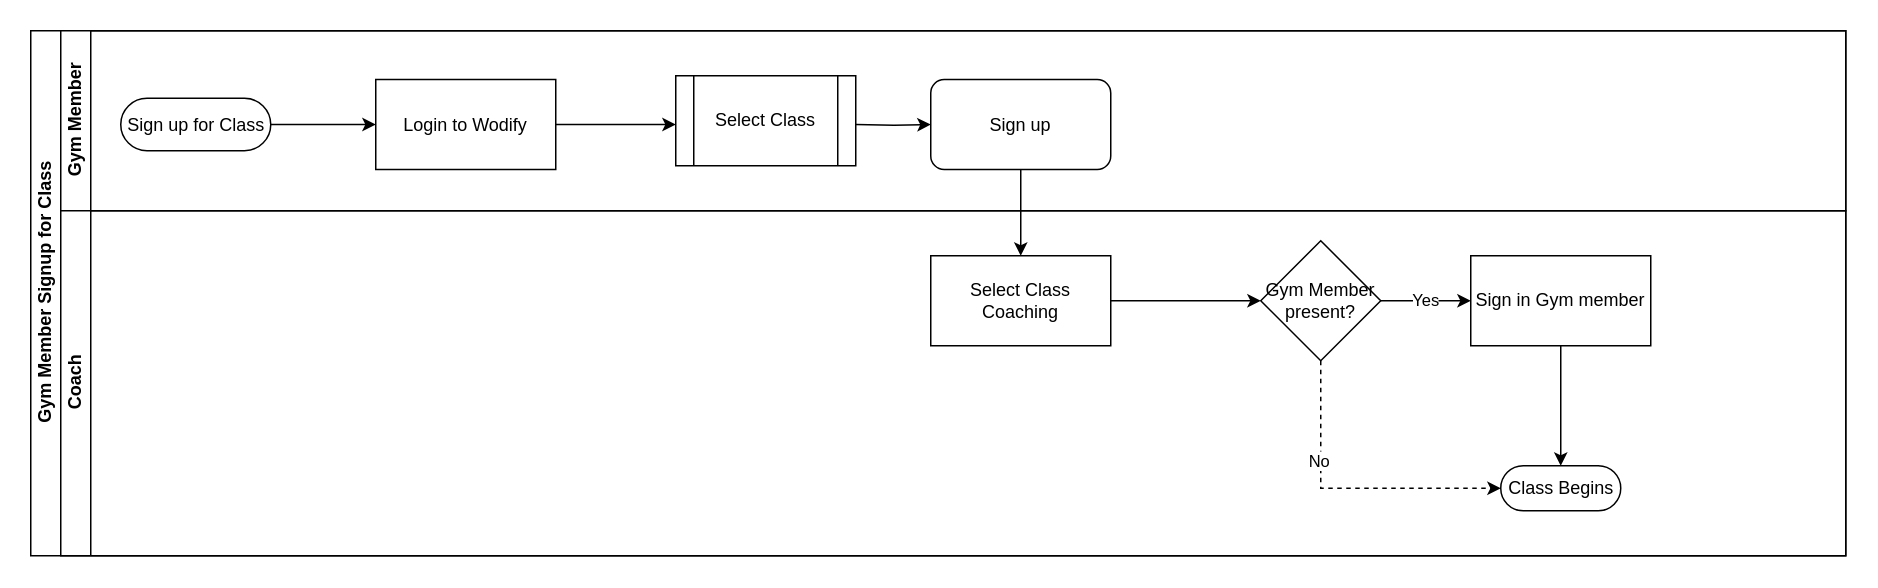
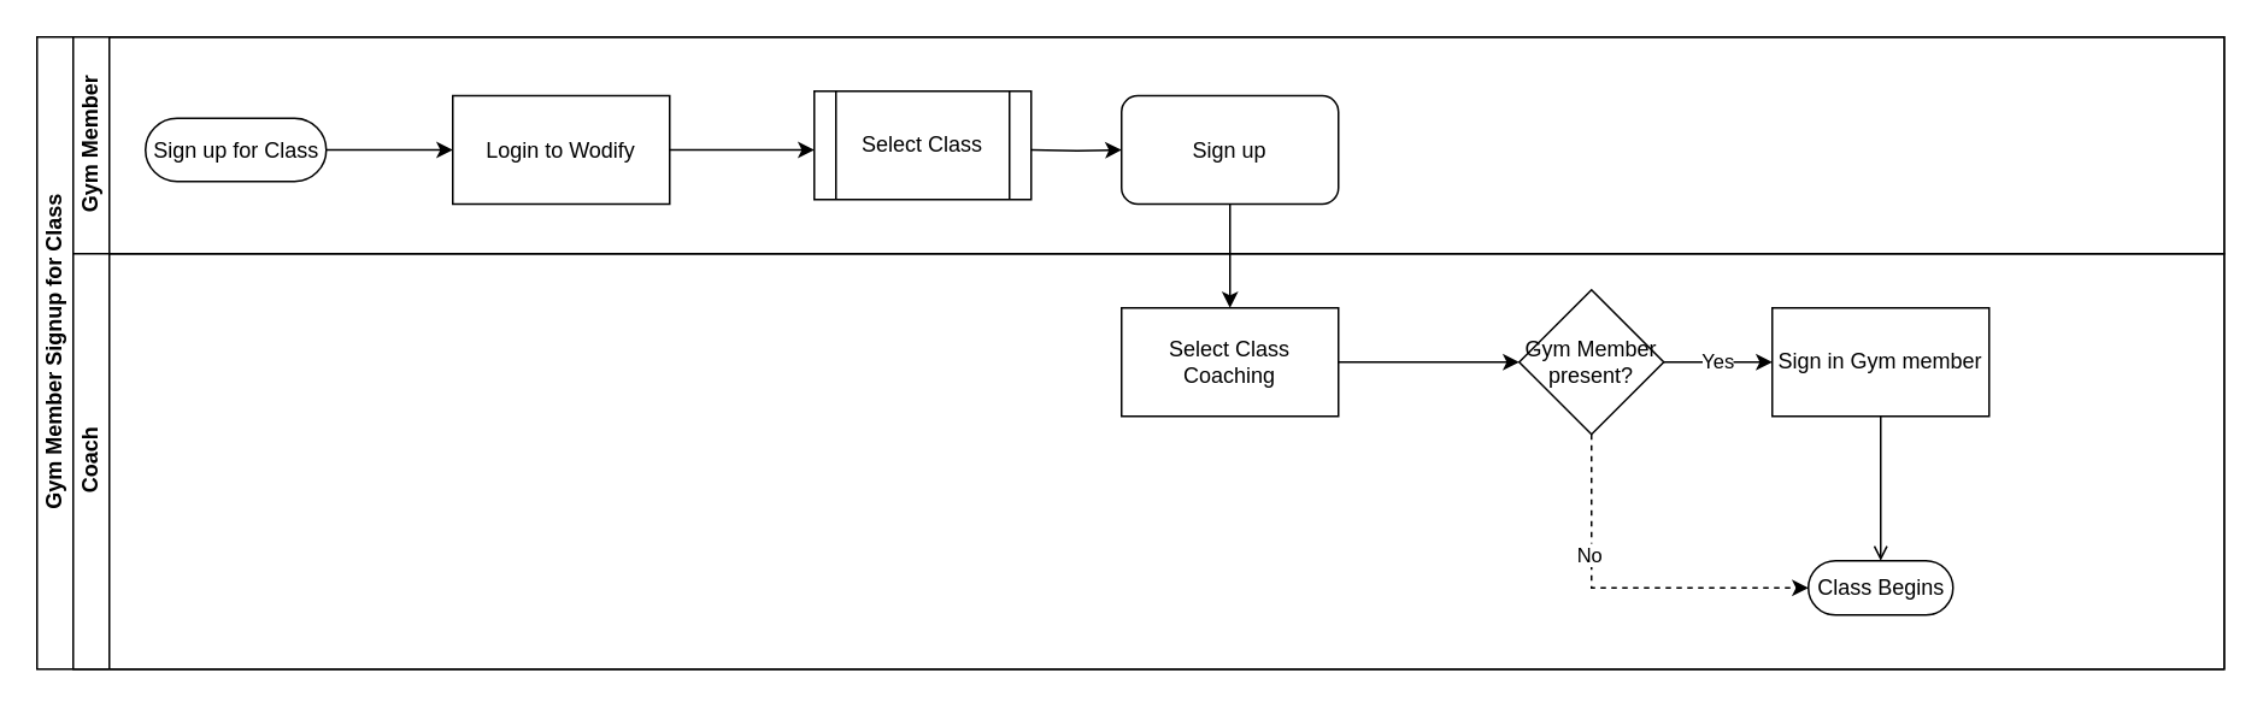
  <mxCell id="0" />
  <mxCell id="1" parent="0" />
  <mxCell id="2" value="Gym Member Signup for Class" style="swimlane;html=1;childLayout=stackLayout;resizeParent=1;resizeParentMax=0;horizontal=0;startSize=20;horizontalStack=0;" parent="1" vertex="1"><mxGeometry x="20" y="20" width="1210" height="350" as="geometry" /></mxCell>
  <mxCell id="3" value="Gym Member" style="swimlane;html=1;startSize=20;horizontal=0;" parent="2" vertex="1"><mxGeometry x="20" width="1190" height="120" as="geometry" /></mxCell>
  <mxCell id="4" value="" style="edgeStyle=orthogonalEdgeStyle;rounded=0;orthogonalLoop=1;jettySize=auto;html=1;" edge="1" parent="3" source="5" target="7"><mxGeometry relative="1" as="geometry" /></mxCell>
  <mxCell id="5" value="Sign up for Class" style="html=1;dashed=0;whitespace=wrap;shape=mxgraph.dfd.start" vertex="1" parent="3"><mxGeometry x="40" y="45" width="100" height="35" as="geometry" /></mxCell>
  <mxCell id="6" value="" style="edgeStyle=orthogonalEdgeStyle;rounded=0;orthogonalLoop=1;jettySize=auto;html=1;" edge="1" parent="3" source="7"><mxGeometry relative="1" as="geometry"><mxPoint x="410" y="62.5" as="targetPoint" /></mxGeometry></mxCell>
  <mxCell id="7" value="Login to Wodify" style="whiteSpace=wrap;html=1;dashed=0;" vertex="1" parent="3"><mxGeometry x="210" y="32.5" width="120" height="60" as="geometry" /></mxCell>
  <mxCell id="8" value="" style="edgeStyle=orthogonalEdgeStyle;rounded=0;orthogonalLoop=1;jettySize=auto;html=1;" edge="1" parent="3" target="10"><mxGeometry relative="1" as="geometry"><mxPoint x="530" y="62.5" as="sourcePoint" /><mxPoint x="610" y="62.5" as="targetPoint" /></mxGeometry></mxCell>
  <mxCell id="9" value="Select Class" style="shape=process;whiteSpace=wrap;html=1;backgroundOutline=1;" vertex="1" parent="3"><mxGeometry x="410" y="30" width="120" height="60" as="geometry" /></mxCell>
  <mxCell id="10" value="Sign up" style="whiteSpace=wrap;html=1;rounded=1;" vertex="1" parent="3"><mxGeometry x="580" y="32.5" width="120" height="60" as="geometry" /></mxCell>
  <mxCell id="11" value="Coach" style="swimlane;html=1;startSize=20;horizontal=0;" parent="2" vertex="1"><mxGeometry x="20" y="120" width="1190" height="230" as="geometry" /></mxCell>
  <mxCell id="12" value="" style="edgeStyle=orthogonalEdgeStyle;rounded=0;orthogonalLoop=1;jettySize=auto;html=1;" edge="1" parent="11" source="13" target="17"><mxGeometry relative="1" as="geometry" /></mxCell>
  <mxCell id="13" value="Select Class Coaching" style="rounded=0;whiteSpace=wrap;html=1;" vertex="1" parent="11"><mxGeometry x="580" y="30" width="120" height="60" as="geometry" /></mxCell>
  <mxCell id="14" value="Yes" style="edgeStyle=orthogonalEdgeStyle;rounded=0;orthogonalLoop=1;jettySize=auto;html=1;" edge="1" parent="11" source="17" target="19"><mxGeometry relative="1" as="geometry" /></mxCell>
  <mxCell id="15" value="" style="edgeStyle=orthogonalEdgeStyle;rounded=0;orthogonalLoop=1;jettySize=auto;html=1;dashed=1;" edge="1" parent="11" source="17" target="20"><mxGeometry relative="1" as="geometry"><Array as="points"><mxPoint x="840" y="185" /></Array></mxGeometry></mxCell>
  <mxCell id="16" value="No" style="edgeLabel;html=1;align=center;verticalAlign=middle;resizable=0;points=[];" vertex="1" connectable="0" parent="15"><mxGeometry x="-0.356" y="-2" relative="1" as="geometry"><mxPoint as="offset" /></mxGeometry></mxCell>
  <mxCell id="17" value="Gym Member present?" style="rhombus;whiteSpace=wrap;html=1;rounded=0;" vertex="1" parent="11"><mxGeometry x="800" y="20" width="80" height="80" as="geometry" /></mxCell>
- <mxCell id="18" value="" style="edgeStyle=orthogonalEdgeStyle;rounded=0;orthogonalLoop=1;jettySize=auto;html=1;" edge="1" parent="11" source="19" target="20"><mxGeometry relative="1" as="geometry" /></mxCell>
+ <mxCell id="18" value="" style="edgeStyle=orthogonalEdgeStyle;rounded=0;orthogonalLoop=1;jettySize=auto;html=1;endArrow=open;" edge="1" parent="11" source="19" target="20"><mxGeometry relative="1" as="geometry" /></mxCell>
  <mxCell id="19" value="Sign in Gym member" style="whiteSpace=wrap;html=1;rounded=0;" vertex="1" parent="11"><mxGeometry x="940" y="30" width="120" height="60" as="geometry" /></mxCell>
  <mxCell id="20" value="Class Begins" style="html=1;dashed=0;whitespace=wrap;shape=mxgraph.dfd.start" vertex="1" parent="11"><mxGeometry x="960" y="170" width="80" height="30" as="geometry" /></mxCell>
  <mxCell id="21" value="" style="edgeStyle=orthogonalEdgeStyle;rounded=0;orthogonalLoop=1;jettySize=auto;html=1;" edge="1" parent="2" source="10"><mxGeometry relative="1" as="geometry"><mxPoint x="660" y="150" as="targetPoint" /></mxGeometry></mxCell>
